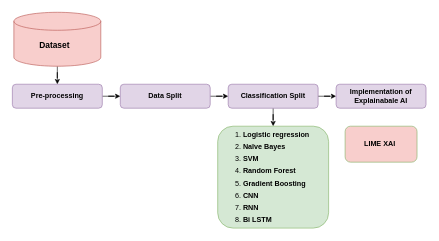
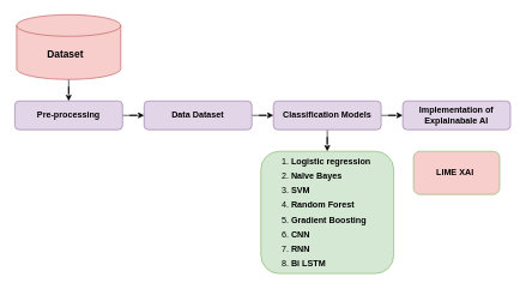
  <mxCell id="0" />
  <mxCell id="1" parent="0" />
  <mxCell id="2" value="" style="edgeStyle=orthogonalEdgeStyle;rounded=0;orthogonalLoop=1;jettySize=auto;html=1;" edge="1" parent="1" source="3" target="5"><mxGeometry relative="1" as="geometry" /></mxCell>
  <mxCell id="3" value="&lt;b&gt;Pre-processing&lt;/b&gt;" style="rounded=1;whiteSpace=wrap;html=1;fillColor=#e1d5e7;strokeColor=#9673a6;" vertex="1" parent="1"><mxGeometry x="20" y="140" width="150" height="40" as="geometry" /></mxCell>
  <mxCell id="4" value="" style="edgeStyle=orthogonalEdgeStyle;rounded=0;orthogonalLoop=1;jettySize=auto;html=1;" edge="1" parent="1" source="5" target="8"><mxGeometry relative="1" as="geometry" /></mxCell>
- <mxCell id="5" value="&lt;b&gt;Data Split&lt;/b&gt;" style="rounded=1;whiteSpace=wrap;html=1;fillColor=#e1d5e7;strokeColor=#9673a6;" vertex="1" parent="1"><mxGeometry x="200" y="140" width="150" height="40" as="geometry" /></mxCell>
+ <mxCell id="5" value="&lt;b&gt;Data Dataset&lt;/b&gt;" style="rounded=1;whiteSpace=wrap;html=1;fillColor=#e1d5e7;strokeColor=#9673a6;" vertex="1" parent="1"><mxGeometry x="200" y="140" width="150" height="40" as="geometry" /></mxCell>
  <mxCell id="6" value="" style="edgeStyle=orthogonalEdgeStyle;rounded=0;orthogonalLoop=1;jettySize=auto;html=1;" edge="1" parent="1" source="8" target="10"><mxGeometry relative="1" as="geometry" /></mxCell>
  <mxCell id="7" value="" style="edgeStyle=orthogonalEdgeStyle;rounded=0;orthogonalLoop=1;jettySize=auto;html=1;" edge="1" parent="1" source="8" target="9"><mxGeometry relative="1" as="geometry" /></mxCell>
- <mxCell id="8" value="&lt;b&gt;Classification Split&lt;/b&gt;" style="rounded=1;whiteSpace=wrap;html=1;fillColor=#e1d5e7;strokeColor=#9673a6;" vertex="1" parent="1"><mxGeometry x="380" y="140" width="150" height="40" as="geometry" /></mxCell>
+ <mxCell id="8" value="&lt;b&gt;Classification Models&lt;/b&gt;" style="rounded=1;whiteSpace=wrap;html=1;fillColor=#e1d5e7;strokeColor=#9673a6;" vertex="1" parent="1"><mxGeometry x="380" y="140" width="150" height="40" as="geometry" /></mxCell>
  <mxCell id="9" value="&lt;b&gt;Implementation of Explainabale AI&lt;/b&gt;" style="rounded=1;whiteSpace=wrap;html=1;fillColor=#e1d5e7;strokeColor=#9673a6;" vertex="1" parent="1"><mxGeometry x="560" y="140" width="150" height="40" as="geometry" /></mxCell>
  <mxCell id="10" value="&lt;ol style=&quot;line-height: 170%;&quot;&gt;&lt;li&gt;&lt;b&gt;Logistic regression&lt;/b&gt;&lt;/li&gt;&lt;li&gt;&lt;b&gt;Naïve Bayes&lt;br&gt;&lt;/b&gt;&lt;/li&gt;&lt;li&gt;&lt;b&gt;SVM&lt;/b&gt;&lt;/li&gt;&lt;li&gt;&lt;b&gt;Random Forest&lt;br&gt;&lt;/b&gt;&lt;/li&gt;&lt;li&gt;&lt;b&gt;Gradient Boosting&lt;br&gt;&lt;/b&gt;&lt;/li&gt;&lt;li&gt;&lt;b&gt;CNN&lt;/b&gt;&lt;/li&gt;&lt;li&gt;&lt;b&gt;RNN&lt;/b&gt;&lt;/li&gt;&lt;li&gt;&lt;b&gt;Bi LSTM&lt;/b&gt;&lt;/li&gt;&lt;/ol&gt;" style="rounded=1;whiteSpace=wrap;html=1;align=left;fillColor=#d5e8d4;strokeColor=#82b366;" vertex="1" parent="1"><mxGeometry x="362.5" y="210" width="185" height="170" as="geometry" /></mxCell>
  <mxCell id="11" value="&lt;div style=&quot;text-align: center;&quot;&gt;&lt;b style=&quot;background-color: initial;&quot;&gt;&amp;nbsp; &amp;nbsp; &amp;nbsp; &amp;nbsp; &amp;nbsp;LIME XAI&lt;/b&gt;&lt;/div&gt;" style="rounded=1;whiteSpace=wrap;html=1;align=left;fillColor=#f8cecc;strokeColor=#82b366;" vertex="1" parent="1"><mxGeometry x="575" y="210" width="120" height="60" as="geometry" /></mxCell>
  <mxCell id="12" value="" style="edgeStyle=orthogonalEdgeStyle;rounded=0;orthogonalLoop=1;jettySize=auto;html=1;" edge="1" parent="1" source="13" target="3"><mxGeometry relative="1" as="geometry" /></mxCell>
  <mxCell id="13" value="&lt;b&gt;&lt;br&gt;&lt;br&gt;&lt;/b&gt;" style="shape=cylinder3;whiteSpace=wrap;html=1;boundedLbl=1;backgroundOutline=1;size=15;fillColor=#f8cecc;strokeColor=#b85450;" vertex="1" parent="1"><mxGeometry x="22.5" y="20" width="145" height="90" as="geometry" /></mxCell>
  <mxCell id="14" value="&lt;b&gt;&lt;font style=&quot;font-size: 14px;&quot;&gt;Dataset&lt;/font&gt;&lt;/b&gt;" style="text;html=1;align=center;verticalAlign=middle;resizable=0;points=[];autosize=1;strokeColor=none;fillColor=none;" vertex="1" parent="1"><mxGeometry x="55" y="60" width="70" height="30" as="geometry" /></mxCell>
